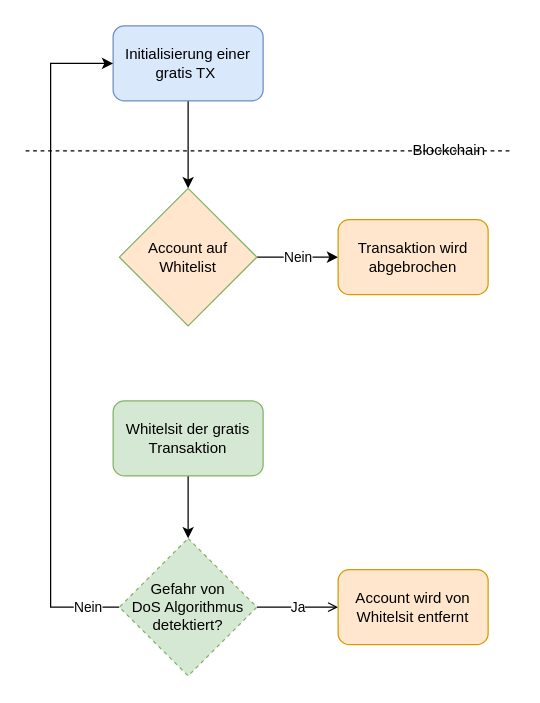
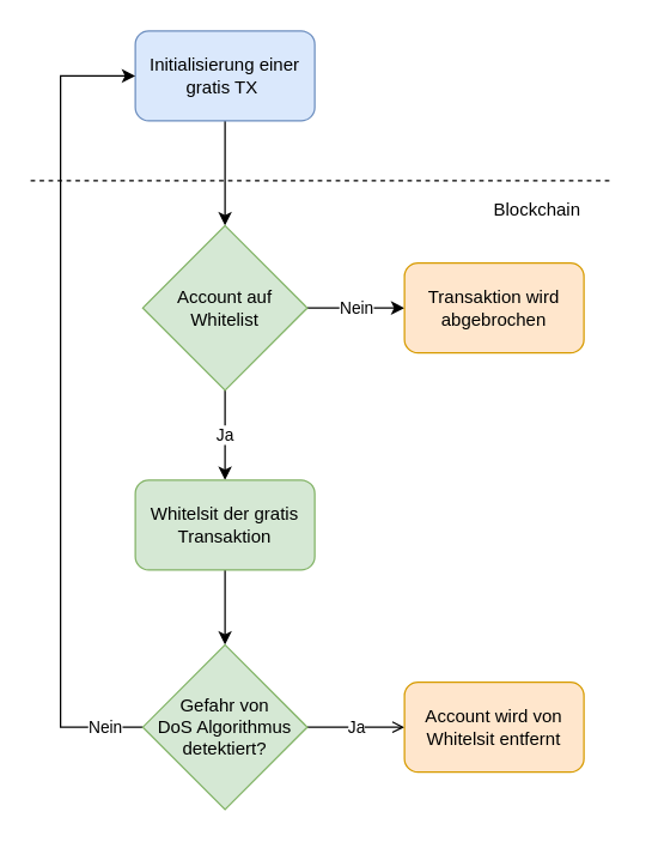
  <mxCell id="0" />
  <mxCell id="1" parent="0" />
  <mxCell id="2" style="edgeStyle=orthogonalEdgeStyle;rounded=0;orthogonalLoop=1;jettySize=auto;html=1;entryX=0.5;entryY=0;entryDx=0;entryDy=0;" edge="1" parent="1" source="3" target="8"><mxGeometry relative="1" as="geometry" /></mxCell>
  <mxCell id="3" value="Initialisierung einer gratis TX&amp;nbsp;" style="rounded=1;whiteSpace=wrap;html=1;fillColor=#dae8fc;strokeColor=#6c8ebf;" vertex="1" parent="1"><mxGeometry x="90" y="20" width="120" height="60" as="geometry" /></mxCell>
  <mxCell id="4" value="" style="endArrow=none;dashed=1;html=1;" edge="1" parent="1"><mxGeometry width="50" height="50" relative="1" as="geometry"><mxPoint x="20" y="120" as="sourcePoint" /><mxPoint x="410" y="120" as="targetPoint" /></mxGeometry></mxCell>
- <mxCell id="5" value="Blockchain" style="text;html=1;strokeColor=none;fillColor=none;align=right;verticalAlign=middle;whiteSpace=wrap;rounded=0;" vertex="1" parent="1"><mxGeometry x="330" y="110" width="60" height="20" as="geometry" /></mxCell>
+ <mxCell id="5" value="Blockchain" style="text;html=1;strokeColor=none;fillColor=none;align=right;verticalAlign=middle;whiteSpace=wrap;rounded=0;" vertex="1" parent="1"><mxGeometry x="330" y="130" width="60" height="20" as="geometry" /></mxCell>
  <mxCell id="6" value="Nein" style="edgeStyle=orthogonalEdgeStyle;rounded=0;orthogonalLoop=1;jettySize=auto;html=1;" edge="1" parent="1" source="8" target="9"><mxGeometry relative="1" as="geometry" /></mxCell>
- <mxCell id="8" value="Account auf&lt;br&gt;&lt;div style=&quot;&quot;&gt;&lt;span&gt;Whitelist&lt;/span&gt;&lt;/div&gt;" style="rhombus;whiteSpace=wrap;html=1;align=center;fillColor=#ffe6cc;strokeColor=#82b366;" vertex="1" parent="1"><mxGeometry x="95" y="150" width="110" height="110" as="geometry" /></mxCell>
+ <mxCell id="7" value="Ja" style="edgeStyle=orthogonalEdgeStyle;rounded=0;orthogonalLoop=1;jettySize=auto;html=1;entryX=0.5;entryY=0;entryDx=0;entryDy=0;" edge="1" parent="1" source="8" target="11"><mxGeometry relative="1" as="geometry" /></mxCell>
+ <mxCell id="8" value="Account auf&lt;br&gt;&lt;div style=&quot;&quot;&gt;&lt;span&gt;Whitelist&lt;/span&gt;&lt;/div&gt;" style="rhombus;whiteSpace=wrap;html=1;align=center;fillColor=#d5e8d4;strokeColor=#82b366;" vertex="1" parent="1"><mxGeometry x="95" y="150" width="110" height="110" as="geometry" /></mxCell>
  <mxCell id="9" value="Transaktion wird&lt;br&gt;abgebrochen" style="rounded=1;whiteSpace=wrap;html=1;align=center;fillColor=#ffe6cc;strokeColor=#d79b00;" vertex="1" parent="1"><mxGeometry x="270" y="175" width="120" height="60" as="geometry" /></mxCell>
  <mxCell id="10" style="edgeStyle=orthogonalEdgeStyle;rounded=0;orthogonalLoop=1;jettySize=auto;html=1;" edge="1" parent="1" source="11" target="14"><mxGeometry relative="1" as="geometry" /></mxCell>
  <mxCell id="11" value="Whitelsit der gratis&lt;br&gt;Transaktion" style="rounded=1;whiteSpace=wrap;html=1;align=center;fillColor=#d5e8d4;strokeColor=#82b366;" vertex="1" parent="1"><mxGeometry x="90" y="320" width="120" height="60" as="geometry" /></mxCell>
  <mxCell id="12" value="Ja" style="edgeStyle=orthogonalEdgeStyle;rounded=0;orthogonalLoop=1;jettySize=auto;html=1;entryX=0;entryY=0.5;entryDx=0;entryDy=0;endArrow=open;" edge="1" parent="1" source="14" target="15"><mxGeometry relative="1" as="geometry" /></mxCell>
  <mxCell id="13" value="Nein" style="edgeStyle=orthogonalEdgeStyle;rounded=0;orthogonalLoop=1;jettySize=auto;html=1;entryX=0;entryY=0.5;entryDx=0;entryDy=0;" edge="1" parent="1" source="14" target="3"><mxGeometry x="-0.907" relative="1" as="geometry"><Array as="points"><mxPoint x="40" y="485" /><mxPoint x="40" y="50" /></Array><mxPoint as="offset" /></mxGeometry></mxCell>
- <mxCell id="14" value="Gefahr von&lt;br&gt;DoS Algorithmus&lt;br&gt;detektiert?" style="rhombus;whiteSpace=wrap;html=1;align=center;fillColor=#d5e8d4;strokeColor=#82b366;dashed=1;" vertex="1" parent="1"><mxGeometry x="95" y="430" width="110" height="110" as="geometry" /></mxCell>
+ <mxCell id="14" value="Gefahr von&lt;br&gt;DoS Algorithmus&lt;br&gt;detektiert?" style="rhombus;whiteSpace=wrap;html=1;align=center;fillColor=#d5e8d4;strokeColor=#82b366;" vertex="1" parent="1"><mxGeometry x="95" y="430" width="110" height="110" as="geometry" /></mxCell>
  <mxCell id="15" value="Account wird von&lt;br&gt;Whitelsit entfernt" style="rounded=1;whiteSpace=wrap;html=1;align=center;fillColor=#ffe6cc;strokeColor=#d79b00;" vertex="1" parent="1"><mxGeometry x="270" y="455" width="120" height="60" as="geometry" /></mxCell>
